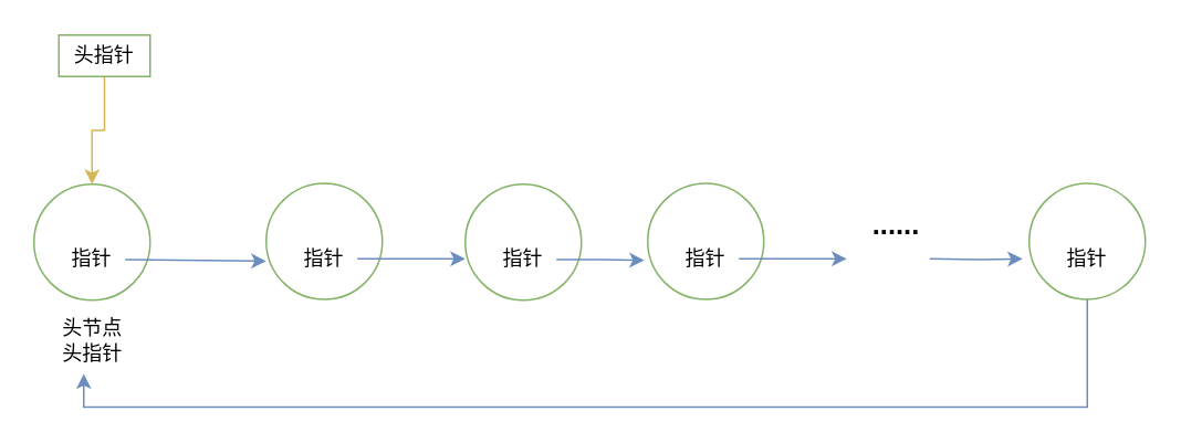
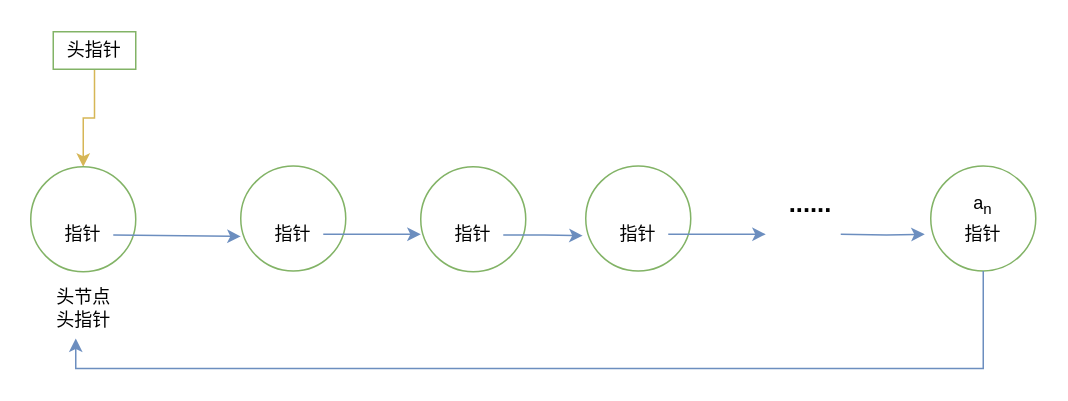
  <mxCell id="0" />
  <mxCell id="1" parent="0" />
  <mxCell id="2" value="" style="ellipse;whiteSpace=wrap;html=1;aspect=fixed;fillColor=#FFFFFF;strokeColor=#82b366;" parent="1" vertex="1"><mxGeometry x="160" y="110" width="70" height="70" as="geometry" /></mxCell>
  <mxCell id="3" style="edgeStyle=orthogonalEdgeStyle;rounded=0;orthogonalLoop=1;jettySize=auto;html=1;entryX=0.5;entryY=0;entryDx=0;entryDy=0;fillColor=#fff2cc;strokeColor=#d6b656;" parent="1" source="4" target="18" edge="1"><mxGeometry relative="1" as="geometry" /></mxCell>
  <mxCell id="4" value="头指针" style="rounded=0;whiteSpace=wrap;html=1;fillColor=#FFFFFF;strokeColor=#82b366;" parent="1" vertex="1"><mxGeometry x="35" y="20.5" width="55" height="25" as="geometry" /></mxCell>
  <mxCell id="5" value="......" style="text;html=1;strokeColor=none;fillColor=none;align=center;verticalAlign=middle;whiteSpace=wrap;rounded=0;fontSize=17;fontStyle=1" parent="1" vertex="1"><mxGeometry x="520" y="126" width="40" height="20" as="geometry" /></mxCell>
  <mxCell id="6" style="edgeStyle=orthogonalEdgeStyle;rounded=0;orthogonalLoop=1;jettySize=auto;html=1;entryX=0;entryY=0.643;entryDx=0;entryDy=0;entryPerimeter=0;fontSize=12;fillColor=#dae8fc;strokeColor=#6c8ebf;" parent="1" source="7" target="8" edge="1"><mxGeometry relative="1" as="geometry" /></mxCell>
  <mxCell id="7" value="指针" style="text;html=1;strokeColor=none;fillColor=none;align=center;verticalAlign=middle;whiteSpace=wrap;rounded=0;fontSize=12;" parent="1" vertex="1"><mxGeometry x="175" y="145.5" width="40" height="20" as="geometry" /></mxCell>
  <mxCell id="8" value="" style="ellipse;whiteSpace=wrap;html=1;aspect=fixed;fillColor=#FFFFFF;strokeColor=#82b366;" parent="1" vertex="1"><mxGeometry x="280" y="110.5" width="70" height="70" as="geometry" /></mxCell>
  <mxCell id="9" style="edgeStyle=orthogonalEdgeStyle;rounded=0;orthogonalLoop=1;jettySize=auto;html=1;entryX=-0.029;entryY=0.664;entryDx=0;entryDy=0;entryPerimeter=0;fontSize=12;fillColor=#dae8fc;strokeColor=#6c8ebf;" parent="1" source="10" target="11" edge="1"><mxGeometry relative="1" as="geometry" /></mxCell>
  <mxCell id="10" value="指针" style="text;html=1;strokeColor=none;fillColor=none;align=center;verticalAlign=middle;whiteSpace=wrap;rounded=0;fontSize=12;" parent="1" vertex="1"><mxGeometry x="295" y="146" width="40" height="20" as="geometry" /></mxCell>
  <mxCell id="11" value="" style="ellipse;whiteSpace=wrap;html=1;aspect=fixed;fillColor=#FFFFFF;strokeColor=#82b366;" parent="1" vertex="1"><mxGeometry x="390" y="110" width="70" height="70" as="geometry" /></mxCell>
  <mxCell id="12" style="edgeStyle=orthogonalEdgeStyle;rounded=0;orthogonalLoop=1;jettySize=auto;html=1;fontSize=12;fillColor=#dae8fc;strokeColor=#6c8ebf;" parent="1" source="13" edge="1"><mxGeometry relative="1" as="geometry"><mxPoint x="510" y="155.5" as="targetPoint" /></mxGeometry></mxCell>
  <mxCell id="13" value="指针" style="text;html=1;strokeColor=none;fillColor=none;align=center;verticalAlign=middle;whiteSpace=wrap;rounded=0;fontSize=12;" parent="1" vertex="1"><mxGeometry x="405" y="145.5" width="40" height="20" as="geometry" /></mxCell>
  <mxCell id="14" value="" style="ellipse;whiteSpace=wrap;html=1;aspect=fixed;fillColor=#FFFFFF;strokeColor=#82b366;" parent="1" vertex="1"><mxGeometry x="620" y="110" width="70" height="70" as="geometry" /></mxCell>
+ <mxCell id="15" value="a&lt;sub&gt;n&lt;/sub&gt;" style="text;html=1;strokeColor=none;fillColor=none;align=center;verticalAlign=middle;whiteSpace=wrap;rounded=0;fontSize=12;" parent="1" vertex="1"><mxGeometry x="635" y="125.5" width="40" height="20" as="geometry" /></mxCell>
  <mxCell id="16" value="指针" style="text;html=1;strokeColor=none;fillColor=none;align=center;verticalAlign=middle;whiteSpace=wrap;rounded=0;fontSize=12;" parent="1" vertex="1"><mxGeometry x="635" y="145.5" width="40" height="20" as="geometry" /></mxCell>
  <mxCell id="17" style="edgeStyle=orthogonalEdgeStyle;rounded=0;orthogonalLoop=1;jettySize=auto;html=1;fontSize=12;fillColor=#dae8fc;strokeColor=#6c8ebf;entryX=-0.057;entryY=0.65;entryDx=0;entryDy=0;entryPerimeter=0;" parent="1" target="14" edge="1"><mxGeometry relative="1" as="geometry"><mxPoint x="520" y="165.5" as="targetPoint" /><mxPoint x="560" y="155.5" as="sourcePoint" /></mxGeometry></mxCell>
  <mxCell id="18" value="" style="ellipse;whiteSpace=wrap;html=1;aspect=fixed;fillColor=#FFFFFF;strokeColor=#82b366;" parent="1" vertex="1"><mxGeometry x="20" y="110.5" width="70" height="70" as="geometry" /></mxCell>
  <mxCell id="19" value="指针" style="text;html=1;strokeColor=none;fillColor=none;align=center;verticalAlign=middle;whiteSpace=wrap;rounded=0;fontSize=12;" parent="1" vertex="1"><mxGeometry x="35" y="146" width="40" height="20" as="geometry" /></mxCell>
  <mxCell id="20" value="头节点&lt;br&gt;头指针" style="text;html=1;strokeColor=none;fillColor=none;align=center;verticalAlign=middle;whiteSpace=wrap;rounded=0;fontSize=12;fontStyle=0" parent="1" vertex="1"><mxGeometry x="27.5" y="195" width="55" height="20" as="geometry" /></mxCell>
  <mxCell id="21" value="" style="endArrow=classic;html=1;exitX=1;exitY=0.5;exitDx=0;exitDy=0;entryX=0;entryY=0.671;entryDx=0;entryDy=0;entryPerimeter=0;fillColor=#dae8fc;strokeColor=#6c8ebf;" parent="1" source="19" target="2" edge="1"><mxGeometry width="50" height="50" relative="1" as="geometry"><mxPoint x="110" y="255" as="sourcePoint" /><mxPoint x="160" y="205" as="targetPoint" /></mxGeometry></mxCell>
  <mxCell id="22" style="edgeStyle=orthogonalEdgeStyle;rounded=0;orthogonalLoop=1;jettySize=auto;html=1;fontSize=12;fillColor=#dae8fc;strokeColor=#6c8ebf;exitX=0.5;exitY=1;exitDx=0;exitDy=0;" parent="1" source="14" edge="1"><mxGeometry relative="1" as="geometry"><mxPoint x="50" y="225" as="targetPoint" /><mxPoint x="570" y="165.5" as="sourcePoint" /><Array as="points"><mxPoint x="655" y="245" /><mxPoint x="50" y="245" /></Array></mxGeometry></mxCell>
